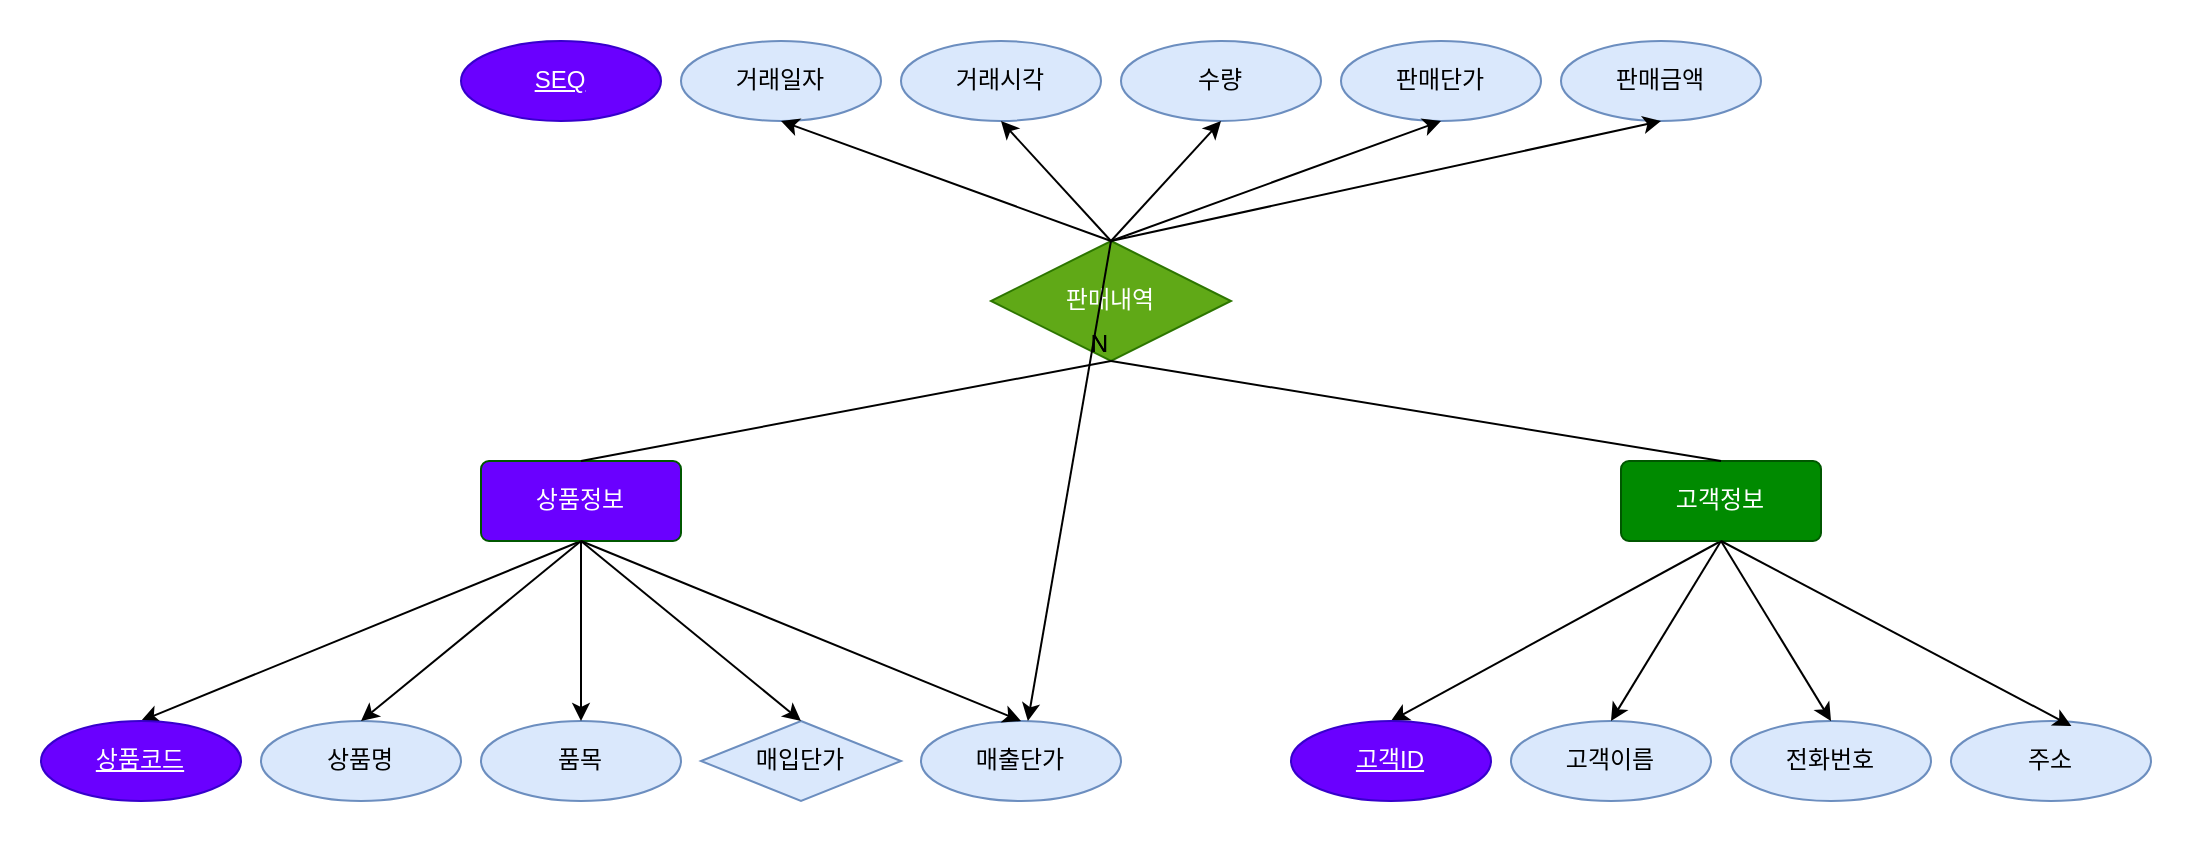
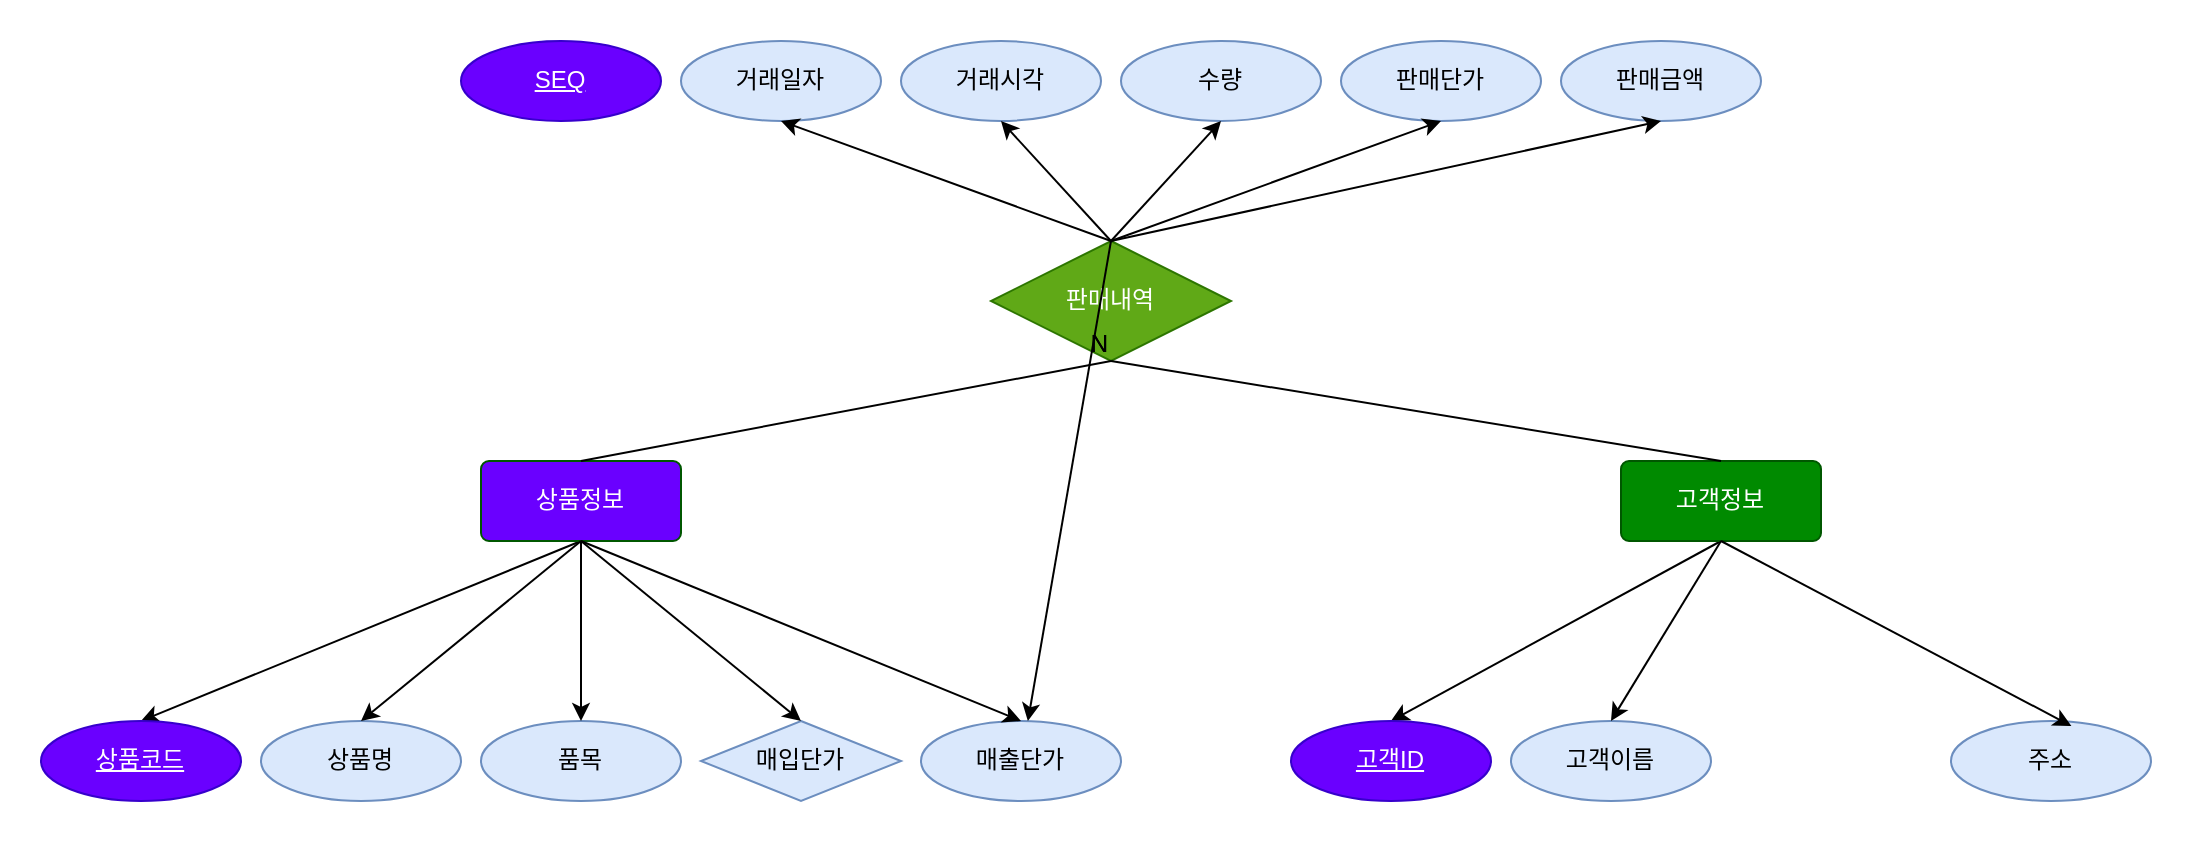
  <mxCell id="0" />
  <mxCell id="1" parent="0" />
  <mxCell id="2" style="rounded=0;orthogonalLoop=1;jettySize=auto;html=1;exitX=0.5;exitY=1;exitDx=0;exitDy=0;entryX=0.5;entryY=0;entryDx=0;entryDy=0;" parent="1" source="3" target="4" edge="1"><mxGeometry relative="1" as="geometry" /></mxCell>
  <mxCell id="3" value="상품정보" style="rounded=1;arcSize=10;whiteSpace=wrap;html=1;align=center;fillColor=#6a00ff;fontColor=#ffffff;strokeColor=#005700;" parent="1" vertex="1"><mxGeometry x="240" y="230" width="100" height="40" as="geometry" /></mxCell>
  <mxCell id="4" value="상품코드" style="ellipse;whiteSpace=wrap;html=1;align=center;fontStyle=4;fillColor=#6a00ff;fontColor=#ffffff;strokeColor=#3700CC;" parent="1" vertex="1"><mxGeometry x="20" y="360" width="100" height="40" as="geometry" /></mxCell>
  <mxCell id="5" value="상품명" style="ellipse;whiteSpace=wrap;html=1;align=center;fillColor=#dae8fc;strokeColor=#6c8ebf;" parent="1" vertex="1"><mxGeometry x="130" y="360" width="100" height="40" as="geometry" /></mxCell>
  <mxCell id="6" value="품목" style="ellipse;whiteSpace=wrap;html=1;align=center;fillColor=#dae8fc;strokeColor=#6c8ebf;" parent="1" vertex="1"><mxGeometry x="240" y="360" width="100" height="40" as="geometry" /></mxCell>
  <mxCell id="7" value="매입단가" style="rhombus;whiteSpace=wrap;html=1;align=center;fillColor=#dae8fc;strokeColor=#6c8ebf;" parent="1" vertex="1"><mxGeometry x="350" y="360" width="100" height="40" as="geometry" /></mxCell>
  <mxCell id="8" value="매출단가" style="ellipse;whiteSpace=wrap;html=1;align=center;fillColor=#dae8fc;strokeColor=#6c8ebf;" parent="1" vertex="1"><mxGeometry x="460" y="360" width="100" height="40" as="geometry" /></mxCell>
  <mxCell id="9" style="rounded=0;orthogonalLoop=1;jettySize=auto;html=1;exitX=0.5;exitY=1;exitDx=0;exitDy=0;" parent="1" source="3" edge="1"><mxGeometry relative="1" as="geometry"><mxPoint x="260" y="320" as="sourcePoint" /><mxPoint x="180" y="360" as="targetPoint" /></mxGeometry></mxCell>
  <mxCell id="10" style="rounded=0;orthogonalLoop=1;jettySize=auto;html=1;exitX=0.5;exitY=1;exitDx=0;exitDy=0;" parent="1" source="3" target="6" edge="1"><mxGeometry relative="1" as="geometry"><mxPoint x="300" y="320" as="sourcePoint" /><mxPoint x="210" y="380" as="targetPoint" /></mxGeometry></mxCell>
  <mxCell id="11" style="rounded=0;orthogonalLoop=1;jettySize=auto;html=1;entryX=0.5;entryY=0;entryDx=0;entryDy=0;exitX=0.5;exitY=1;exitDx=0;exitDy=0;" parent="1" source="3" target="7" edge="1"><mxGeometry relative="1" as="geometry"><mxPoint x="290" y="300" as="sourcePoint" /><mxPoint x="315" y="380" as="targetPoint" /></mxGeometry></mxCell>
  <mxCell id="12" style="rounded=0;orthogonalLoop=1;jettySize=auto;html=1;entryX=0.5;entryY=0;entryDx=0;entryDy=0;exitX=0.5;exitY=1;exitDx=0;exitDy=0;" parent="1" source="3" target="8" edge="1"><mxGeometry relative="1" as="geometry"><mxPoint x="300" y="320" as="sourcePoint" /><mxPoint x="440" y="383" as="targetPoint" /></mxGeometry></mxCell>
  <mxCell id="13" style="rounded=0;orthogonalLoop=1;jettySize=auto;html=1;exitX=0.5;exitY=1;exitDx=0;exitDy=0;entryX=0.5;entryY=0;entryDx=0;entryDy=0;" parent="1" source="14" target="15" edge="1"><mxGeometry relative="1" as="geometry" /></mxCell>
  <mxCell id="14" value="고객정보" style="rounded=1;arcSize=10;whiteSpace=wrap;html=1;align=center;fillColor=#008a00;fontColor=#ffffff;strokeColor=#005700;" parent="1" vertex="1"><mxGeometry x="810" y="230" width="100" height="40" as="geometry" /></mxCell>
  <mxCell id="15" value="고객ID" style="ellipse;whiteSpace=wrap;html=1;align=center;fontStyle=4;fillColor=#6a00ff;fontColor=#ffffff;strokeColor=#3700CC;" parent="1" vertex="1"><mxGeometry x="645" y="360" width="100" height="40" as="geometry" /></mxCell>
  <mxCell id="16" value="고객이름" style="ellipse;whiteSpace=wrap;html=1;align=center;fillColor=#dae8fc;strokeColor=#6c8ebf;" parent="1" vertex="1"><mxGeometry x="755" y="360" width="100" height="40" as="geometry" /></mxCell>
- <mxCell id="17" value="전화번호" style="ellipse;whiteSpace=wrap;html=1;align=center;fillColor=#dae8fc;strokeColor=#6c8ebf;" parent="1" vertex="1"><mxGeometry x="865" y="360" width="100" height="40" as="geometry" /></mxCell>
  <mxCell id="18" value="주소" style="ellipse;whiteSpace=wrap;html=1;align=center;fillColor=#dae8fc;strokeColor=#6c8ebf;" parent="1" vertex="1"><mxGeometry x="975" y="360" width="100" height="40" as="geometry" /></mxCell>
  <mxCell id="19" style="rounded=0;orthogonalLoop=1;jettySize=auto;html=1;exitX=0.5;exitY=1;exitDx=0;exitDy=0;entryX=0.5;entryY=0;entryDx=0;entryDy=0;" parent="1" source="14" target="16" edge="1"><mxGeometry relative="1" as="geometry"><mxPoint x="830" y="310" as="sourcePoint" /><mxPoint x="701" y="374" as="targetPoint" /></mxGeometry></mxCell>
- <mxCell id="20" style="rounded=0;orthogonalLoop=1;jettySize=auto;html=1;exitX=0.5;exitY=1;exitDx=0;exitDy=0;entryX=0.5;entryY=0;entryDx=0;entryDy=0;" parent="1" source="14" target="17" edge="1"><mxGeometry relative="1" as="geometry"><mxPoint x="870" y="310" as="sourcePoint" /><mxPoint x="780" y="370" as="targetPoint" /></mxGeometry></mxCell>
  <mxCell id="21" style="rounded=0;orthogonalLoop=1;jettySize=auto;html=1;entryX=0.602;entryY=0.063;entryDx=0;entryDy=0;entryPerimeter=0;exitX=0.5;exitY=1;exitDx=0;exitDy=0;" parent="1" target="18" edge="1" source="14"><mxGeometry relative="1" as="geometry"><mxPoint x="860" y="300" as="sourcePoint" /><mxPoint x="885" y="370" as="targetPoint" /></mxGeometry></mxCell>
  <mxCell id="22" value="판매내역" style="shape=rhombus;perimeter=rhombusPerimeter;whiteSpace=wrap;html=1;align=center;fillColor=#60a917;fontColor=#ffffff;strokeColor=#2D7600;" parent="1" vertex="1"><mxGeometry x="495" y="120" width="120" height="60" as="geometry" /></mxCell>
  <mxCell id="23" value="" style="endArrow=none;html=1;rounded=0;exitX=0.5;exitY=0;exitDx=0;exitDy=0;entryX=0.5;entryY=1;entryDx=0;entryDy=0;" parent="1" source="3" target="22" edge="1"><mxGeometry relative="1" as="geometry"><mxPoint x="285" y="180" as="sourcePoint" /><mxPoint x="645" y="190" as="targetPoint" /></mxGeometry></mxCell>
  <mxCell id="24" value="N" style="resizable=0;html=1;whiteSpace=wrap;align=right;verticalAlign=bottom;" parent="23" connectable="0" vertex="1"><mxGeometry x="1" relative="1" as="geometry" /></mxCell>
  <mxCell id="25" value="" style="endArrow=none;html=1;rounded=0;exitX=0.5;exitY=0;exitDx=0;exitDy=0;entryX=0.5;entryY=1;entryDx=0;entryDy=0;" parent="1" source="14" target="22" edge="1"><mxGeometry relative="1" as="geometry"><mxPoint x="855" y="180" as="sourcePoint" /><mxPoint x="545" y="90" as="targetPoint" /></mxGeometry></mxCell>
  <mxCell id="26" value="N" style="resizable=0;html=1;whiteSpace=wrap;align=right;verticalAlign=bottom;" parent="25" connectable="0" vertex="1"><mxGeometry x="1" relative="1" as="geometry" /></mxCell>
  <mxCell id="27" value="거래일자" style="ellipse;whiteSpace=wrap;html=1;align=center;fillColor=#dae8fc;strokeColor=#6c8ebf;" parent="1" vertex="1"><mxGeometry x="340" y="20" width="100" height="40" as="geometry" /></mxCell>
  <mxCell id="28" value="거래시각" style="ellipse;whiteSpace=wrap;html=1;align=center;fillColor=#dae8fc;strokeColor=#6c8ebf;" parent="1" vertex="1"><mxGeometry x="450" y="20" width="100" height="40" as="geometry" /></mxCell>
  <mxCell id="29" value="수량" style="ellipse;whiteSpace=wrap;html=1;align=center;fillColor=#dae8fc;strokeColor=#6c8ebf;" parent="1" vertex="1"><mxGeometry x="560" y="20" width="100" height="40" as="geometry" /></mxCell>
  <mxCell id="30" value="판매단가" style="ellipse;whiteSpace=wrap;html=1;align=center;fillColor=#dae8fc;strokeColor=#6c8ebf;" parent="1" vertex="1"><mxGeometry x="670" y="20" width="100" height="40" as="geometry" /></mxCell>
  <mxCell id="31" value="판매금액" style="ellipse;whiteSpace=wrap;html=1;align=center;fillColor=#dae8fc;strokeColor=#6c8ebf;" parent="1" vertex="1"><mxGeometry x="780" y="20" width="100" height="40" as="geometry" /></mxCell>
  <mxCell id="32" value="SEQ" style="ellipse;whiteSpace=wrap;html=1;align=center;fontStyle=4;fillColor=#6a00ff;fontColor=#ffffff;strokeColor=#3700CC;" parent="1" vertex="1"><mxGeometry x="230" y="20" width="100" height="40" as="geometry" /></mxCell>
  <mxCell id="33" style="rounded=0;orthogonalLoop=1;jettySize=auto;html=1;exitX=0.5;exitY=0;exitDx=0;exitDy=0;" parent="1" source="22" target="8" edge="1"><mxGeometry relative="1" as="geometry"><mxPoint x="295" y="260" as="sourcePoint" /><mxPoint x="101" y="336" as="targetPoint" /></mxGeometry></mxCell>
  <mxCell id="34" style="rounded=0;orthogonalLoop=1;jettySize=auto;html=1;exitX=0.5;exitY=0;exitDx=0;exitDy=0;entryX=0.5;entryY=1;entryDx=0;entryDy=0;" parent="1" source="22" target="27" edge="1"><mxGeometry relative="1" as="geometry"><mxPoint x="545" y="70" as="sourcePoint" /><mxPoint x="254" y="-29" as="targetPoint" /></mxGeometry></mxCell>
  <mxCell id="35" style="rounded=0;orthogonalLoop=1;jettySize=auto;html=1;exitX=0.5;exitY=0;exitDx=0;exitDy=0;entryX=0.5;entryY=1;entryDx=0;entryDy=0;" parent="1" source="22" target="28" edge="1"><mxGeometry relative="1" as="geometry"><mxPoint x="545" y="70" as="sourcePoint" /><mxPoint x="355" y="-30" as="targetPoint" /></mxGeometry></mxCell>
  <mxCell id="36" style="rounded=0;orthogonalLoop=1;jettySize=auto;html=1;entryX=0.5;entryY=1;entryDx=0;entryDy=0;exitX=0.5;exitY=0;exitDx=0;exitDy=0;" parent="1" source="22" target="29" edge="1"><mxGeometry relative="1" as="geometry"><mxPoint x="535" y="60" as="sourcePoint" /><mxPoint x="465" y="-30" as="targetPoint" /></mxGeometry></mxCell>
  <mxCell id="37" style="rounded=0;orthogonalLoop=1;jettySize=auto;html=1;entryX=0.5;entryY=1;entryDx=0;entryDy=0;exitX=0.5;exitY=0;exitDx=0;exitDy=0;" parent="1" source="22" target="30" edge="1"><mxGeometry relative="1" as="geometry"><mxPoint x="545" y="70" as="sourcePoint" /><mxPoint x="575" y="-30" as="targetPoint" /></mxGeometry></mxCell>
  <mxCell id="38" style="rounded=0;orthogonalLoop=1;jettySize=auto;html=1;entryX=0.5;entryY=1;entryDx=0;entryDy=0;exitX=0.5;exitY=0;exitDx=0;exitDy=0;" parent="1" source="22" target="31" edge="1"><mxGeometry relative="1" as="geometry"><mxPoint x="545" y="70" as="sourcePoint" /><mxPoint x="685" y="-30" as="targetPoint" /></mxGeometry></mxCell>
